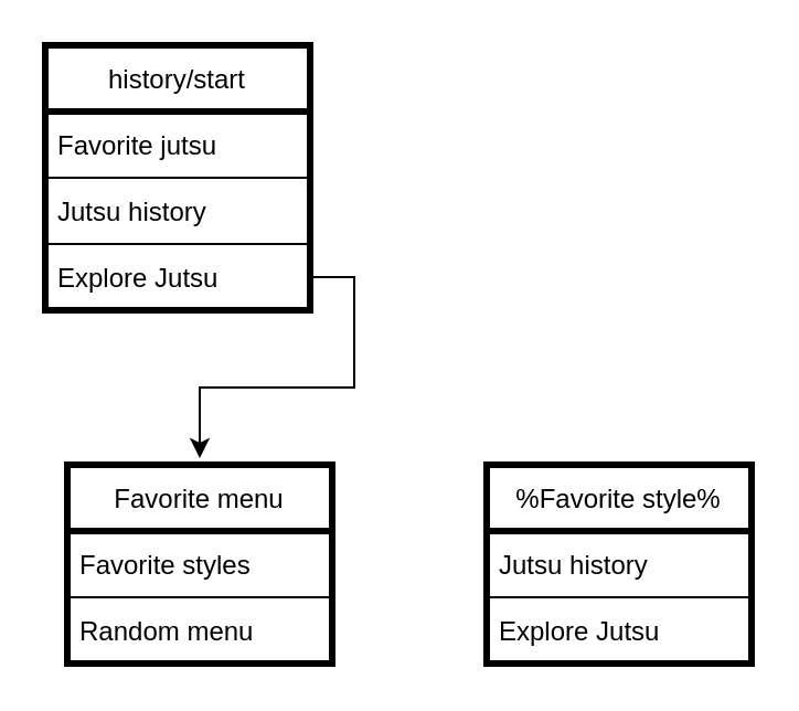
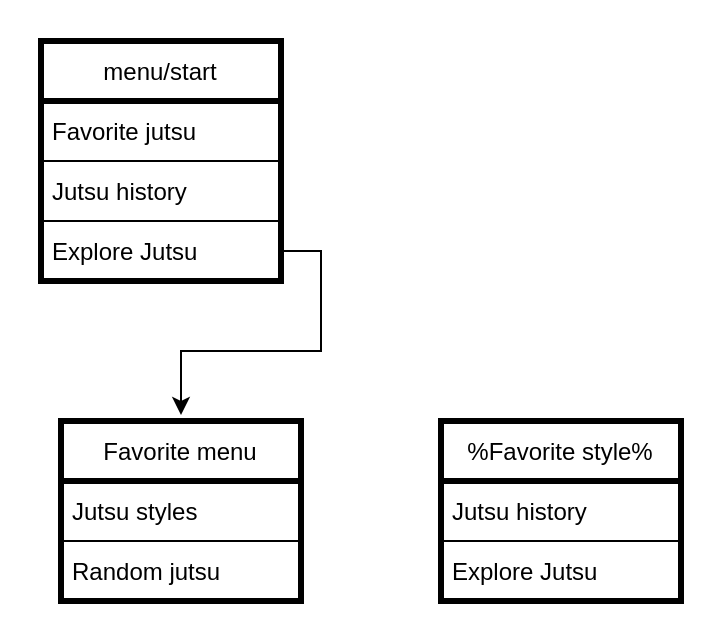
  <mxCell id="0" />
  <mxCell id="1" parent="0" />
- <mxCell id="2" value="history/start" style="swimlane;fontStyle=0;childLayout=stackLayout;horizontal=1;startSize=30;horizontalStack=0;resizeParent=1;resizeParentMax=0;resizeLast=0;collapsible=1;marginBottom=0;gradientColor=none;gradientDirection=east;fillColor=default;perimeterSpacing=3;strokeWidth=3;" vertex="1" parent="1"><mxGeometry x="20" y="20" width="120" height="120" as="geometry" /></mxCell>
+ <mxCell id="2" value="menu/start" style="swimlane;fontStyle=0;childLayout=stackLayout;horizontal=1;startSize=30;horizontalStack=0;resizeParent=1;resizeParentMax=0;resizeLast=0;collapsible=1;marginBottom=0;gradientColor=none;gradientDirection=east;fillColor=default;perimeterSpacing=3;strokeWidth=3;" vertex="1" parent="1"><mxGeometry x="20" y="20" width="120" height="120" as="geometry" /></mxCell>
  <mxCell id="3" value="Favorite jutsu" style="text;strokeColor=none;fillColor=none;align=left;verticalAlign=middle;spacingLeft=4;spacingRight=4;overflow=hidden;points=[[0,0.5],[1,0.5]];portConstraint=eastwest;rotatable=0;" vertex="1" parent="2"><mxGeometry y="30" width="120" height="30" as="geometry" /></mxCell>
  <mxCell id="4" value="Jutsu history" style="text;strokeColor=default;fillColor=none;align=left;verticalAlign=middle;spacingLeft=4;spacingRight=4;overflow=hidden;points=[[0,0.5],[1,0.5]];portConstraint=eastwest;rotatable=0;strokeWidth=1;" vertex="1" parent="2"><mxGeometry y="60" width="120" height="30" as="geometry" /></mxCell>
  <mxCell id="5" value="Explore Jutsu" style="text;strokeColor=none;fillColor=none;align=left;verticalAlign=middle;spacingLeft=4;spacingRight=4;overflow=hidden;points=[[0,0.5],[1,0.5]];portConstraint=eastwest;rotatable=0;" vertex="1" parent="2"><mxGeometry y="90" width="120" height="30" as="geometry" /></mxCell>
  <mxCell id="6" value="Favorite menu" style="swimlane;fontStyle=0;childLayout=stackLayout;horizontal=1;startSize=30;horizontalStack=0;resizeParent=1;resizeParentMax=0;resizeLast=0;collapsible=1;marginBottom=0;gradientColor=none;gradientDirection=east;fillColor=default;perimeterSpacing=3;strokeWidth=3;" vertex="1" parent="1"><mxGeometry x="30" y="210" width="120" height="90" as="geometry" /></mxCell>
- <mxCell id="7" value="Favorite styles" style="text;strokeColor=none;fillColor=none;align=left;verticalAlign=middle;spacingLeft=4;spacingRight=4;overflow=hidden;points=[[0,0.5],[1,0.5]];portConstraint=eastwest;rotatable=0;" vertex="1" parent="6"><mxGeometry y="30" width="120" height="30" as="geometry" /></mxCell>
- <mxCell id="8" value="Random menu" style="text;strokeColor=default;fillColor=none;align=left;verticalAlign=middle;spacingLeft=4;spacingRight=4;overflow=hidden;points=[[0,0.5],[1,0.5]];portConstraint=eastwest;rotatable=0;strokeWidth=1;" vertex="1" parent="6"><mxGeometry y="60" width="120" height="30" as="geometry" /></mxCell>
+ <mxCell id="7" value="Jutsu styles" style="text;strokeColor=none;fillColor=none;align=left;verticalAlign=middle;spacingLeft=4;spacingRight=4;overflow=hidden;points=[[0,0.5],[1,0.5]];portConstraint=eastwest;rotatable=0;" vertex="1" parent="6"><mxGeometry y="30" width="120" height="30" as="geometry" /></mxCell>
+ <mxCell id="8" value="Random jutsu" style="text;strokeColor=default;fillColor=none;align=left;verticalAlign=middle;spacingLeft=4;spacingRight=4;overflow=hidden;points=[[0,0.5],[1,0.5]];portConstraint=eastwest;rotatable=0;strokeWidth=1;" vertex="1" parent="6"><mxGeometry y="60" width="120" height="30" as="geometry" /></mxCell>
  <mxCell id="9" style="edgeStyle=orthogonalEdgeStyle;rounded=0;orthogonalLoop=1;jettySize=auto;html=1;entryX=0.5;entryY=0;entryDx=0;entryDy=0;" edge="1" parent="1" source="5" target="6"><mxGeometry relative="1" as="geometry" /></mxCell>
  <mxCell id="10" value="%Favorite style%" style="swimlane;fontStyle=0;childLayout=stackLayout;horizontal=1;startSize=30;horizontalStack=0;resizeParent=1;resizeParentMax=0;resizeLast=0;collapsible=1;marginBottom=0;gradientColor=none;gradientDirection=east;fillColor=default;perimeterSpacing=3;strokeWidth=3;" vertex="1" parent="1"><mxGeometry x="220" y="210" width="120" height="90" as="geometry" /></mxCell>
  <mxCell id="11" value="Jutsu history" style="text;strokeColor=default;fillColor=none;align=left;verticalAlign=middle;spacingLeft=4;spacingRight=4;overflow=hidden;points=[[0,0.5],[1,0.5]];portConstraint=eastwest;rotatable=0;strokeWidth=1;" vertex="1" parent="10"><mxGeometry y="30" width="120" height="30" as="geometry" /></mxCell>
  <mxCell id="12" value="Explore Jutsu" style="text;strokeColor=none;fillColor=none;align=left;verticalAlign=middle;spacingLeft=4;spacingRight=4;overflow=hidden;points=[[0,0.5],[1,0.5]];portConstraint=eastwest;rotatable=0;" vertex="1" parent="10"><mxGeometry y="60" width="120" height="30" as="geometry" /></mxCell>
